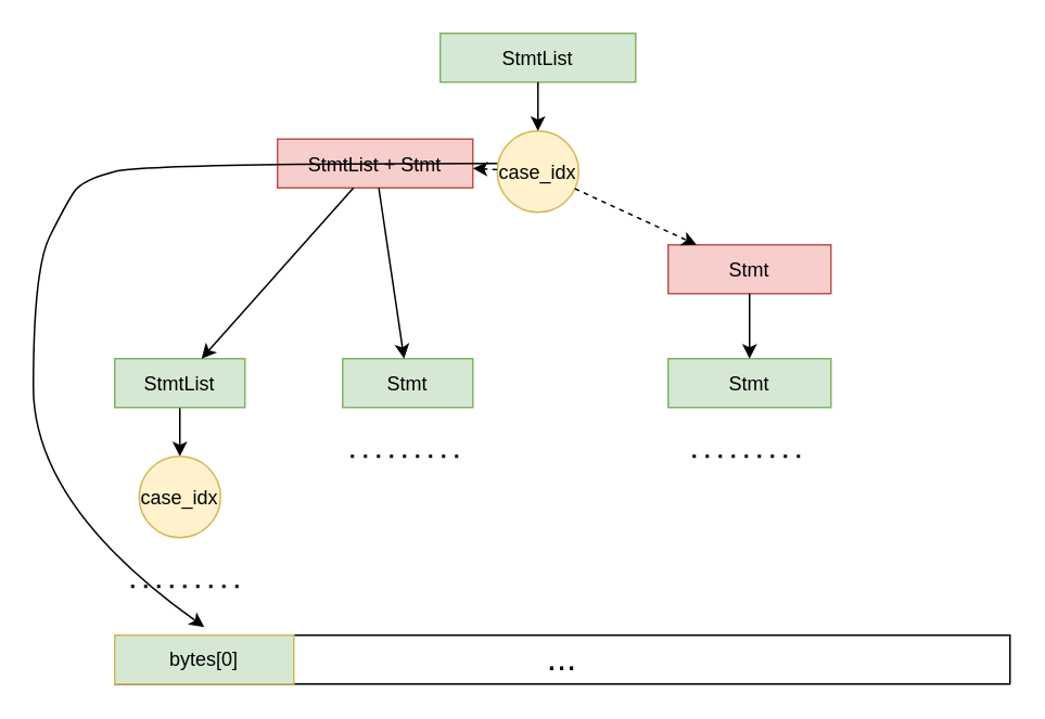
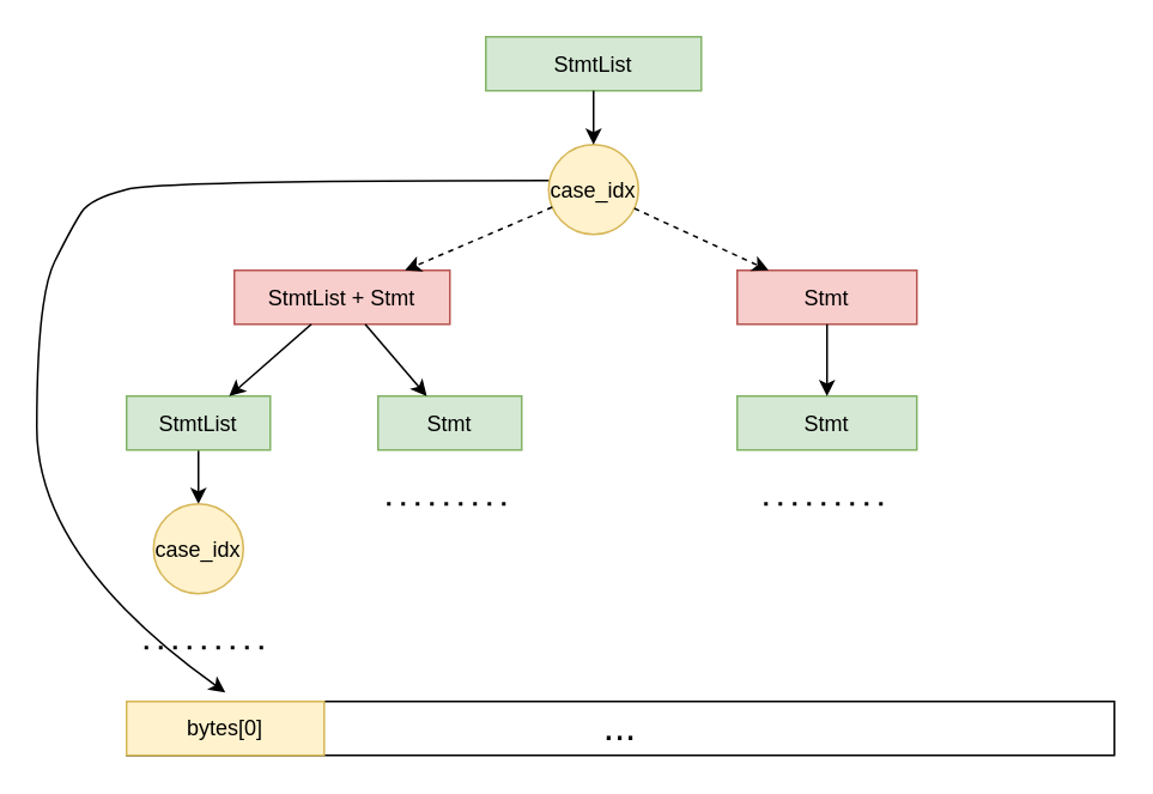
  <mxCell id="0" />
  <mxCell id="1" parent="0" />
  <mxCell id="2" value="StmtList" style="fillColor=#d5e8d4;strokeColor=#82b366;" vertex="1" parent="1"><mxGeometry x="270" y="20" width="120" height="30" as="geometry" /></mxCell>
  <mxCell id="3" value="case_idx" style="ellipse;shape=ellipse;fillColor=#fff2cc;strokeColor=#d6b656;" vertex="1" parent="1"><mxGeometry x="305" y="80" width="50" height="50" as="geometry" /></mxCell>
- <mxCell id="4" value="StmtList + Stmt" style="fillColor=#f8cecc;strokeColor=#b85450;" vertex="1" parent="1"><mxGeometry x="170" y="85" width="120" height="30" as="geometry" /></mxCell>
+ <mxCell id="4" value="StmtList + Stmt" style="fillColor=#f8cecc;strokeColor=#b85450;" vertex="1" parent="1"><mxGeometry x="130" y="150" width="120" height="30" as="geometry" /></mxCell>
  <mxCell id="5" value="Stmt" style="fillColor=#f8cecc;strokeColor=#b85450;" vertex="1" parent="1"><mxGeometry x="410" y="150" width="100" height="30" as="geometry" /></mxCell>
  <mxCell id="6" style="edgeStyle=orthogonalEdgeStyle;rounded=0;orthogonalLoop=1;jettySize=auto;html=1;exitX=0.5;exitY=1;exitDx=0;exitDy=0;" edge="1" parent="1" source="7"><mxGeometry relative="1" as="geometry"><mxPoint x="110" y="280" as="targetPoint" /></mxGeometry></mxCell>
  <mxCell id="7" value="StmtList" style="fillColor=#d5e8d4;strokeColor=#82b366;" vertex="1" parent="1"><mxGeometry x="70" y="220" width="80" height="30" as="geometry" /></mxCell>
  <mxCell id="8" value="Stmt" style="fillColor=#d5e8d4;strokeColor=#82b366;" vertex="1" parent="1"><mxGeometry x="210" y="220" width="80" height="30" as="geometry" /></mxCell>
  <mxCell id="9" value="Stmt" style="fillColor=#d5e8d4;strokeColor=#82b366;" vertex="1" parent="1"><mxGeometry x="410" y="220" width="100" height="30" as="geometry" /></mxCell>
  <mxCell id="10" edge="1" parent="1" source="2" target="3"><mxGeometry relative="1" as="geometry" /></mxCell>
  <mxCell id="11" style="dashed=1;" edge="1" parent="1" source="3" target="4"><mxGeometry relative="1" as="geometry" /></mxCell>
  <mxCell id="12" style="dashed=1;" edge="1" parent="1" source="3" target="5"><mxGeometry relative="1" as="geometry" /></mxCell>
  <mxCell id="13" edge="1" parent="1" source="4" target="7"><mxGeometry relative="1" as="geometry" /></mxCell>
  <mxCell id="14" edge="1" parent="1" source="4" target="8"><mxGeometry relative="1" as="geometry" /></mxCell>
  <mxCell id="15" edge="1" parent="1" source="5" target="9"><mxGeometry relative="1" as="geometry" /></mxCell>
  <mxCell id="16" value="case_idx" style="ellipse;shape=ellipse;fillColor=#fff2cc;strokeColor=#d6b656;" vertex="1" parent="1"><mxGeometry x="85" y="280" width="50" height="50" as="geometry" /></mxCell>
  <mxCell id="17" value="" style="endArrow=none;dashed=1;html=1;dashPattern=1 3;strokeWidth=2;rounded=0;" edge="1" parent="1"><mxGeometry width="50" height="50" relative="1" as="geometry"><mxPoint x="80" y="360" as="sourcePoint" /><mxPoint x="150" y="360" as="targetPoint" /></mxGeometry></mxCell>
  <mxCell id="18" value="" style="endArrow=none;dashed=1;html=1;dashPattern=1 3;strokeWidth=2;rounded=0;" edge="1" parent="1"><mxGeometry width="50" height="50" relative="1" as="geometry"><mxPoint x="215" y="280" as="sourcePoint" /><mxPoint x="285" y="280" as="targetPoint" /></mxGeometry></mxCell>
  <mxCell id="19" value="" style="endArrow=none;dashed=1;html=1;dashPattern=1 3;strokeWidth=2;rounded=0;" edge="1" parent="1"><mxGeometry width="50" height="50" relative="1" as="geometry"><mxPoint x="425" y="280" as="sourcePoint" /><mxPoint x="495" y="280" as="targetPoint" /></mxGeometry></mxCell>
  <mxCell id="20" value="&lt;font style=&quot;font-size: 22px;&quot;&gt;...&lt;/font&gt;" style="rounded=0;whiteSpace=wrap;html=1;" vertex="1" parent="1"><mxGeometry x="70" y="390" width="550" height="30" as="geometry" /></mxCell>
- <mxCell id="21" value="bytes[0]" style="rounded=0;whiteSpace=wrap;html=1;fillColor=#d5e8d4;strokeColor=#d6b656;" vertex="1" parent="1"><mxGeometry x="70" y="390" width="110" height="30" as="geometry" /></mxCell>
+ <mxCell id="21" value="bytes[0]" style="rounded=0;whiteSpace=wrap;html=1;fillColor=#fff2cc;strokeColor=#d6b656;" vertex="1" parent="1"><mxGeometry x="70" y="390" width="110" height="30" as="geometry" /></mxCell>
  <mxCell id="22" value="" style="curved=1;endArrow=classic;html=1;rounded=0;exitX=0;exitY=0.5;exitDx=0;exitDy=0;entryX=0.5;entryY=0;entryDx=0;entryDy=0;" edge="1" parent="1"><mxGeometry width="50" height="50" relative="1" as="geometry"><mxPoint x="305" y="100" as="sourcePoint" /><mxPoint x="125" y="385" as="targetPoint" /><Array as="points"><mxPoint x="90" y="100" /><mxPoint x="50" y="110" /><mxPoint x="40" y="125" /><mxPoint x="20" y="165" /><mxPoint x="20" y="310" /></Array></mxGeometry></mxCell>
